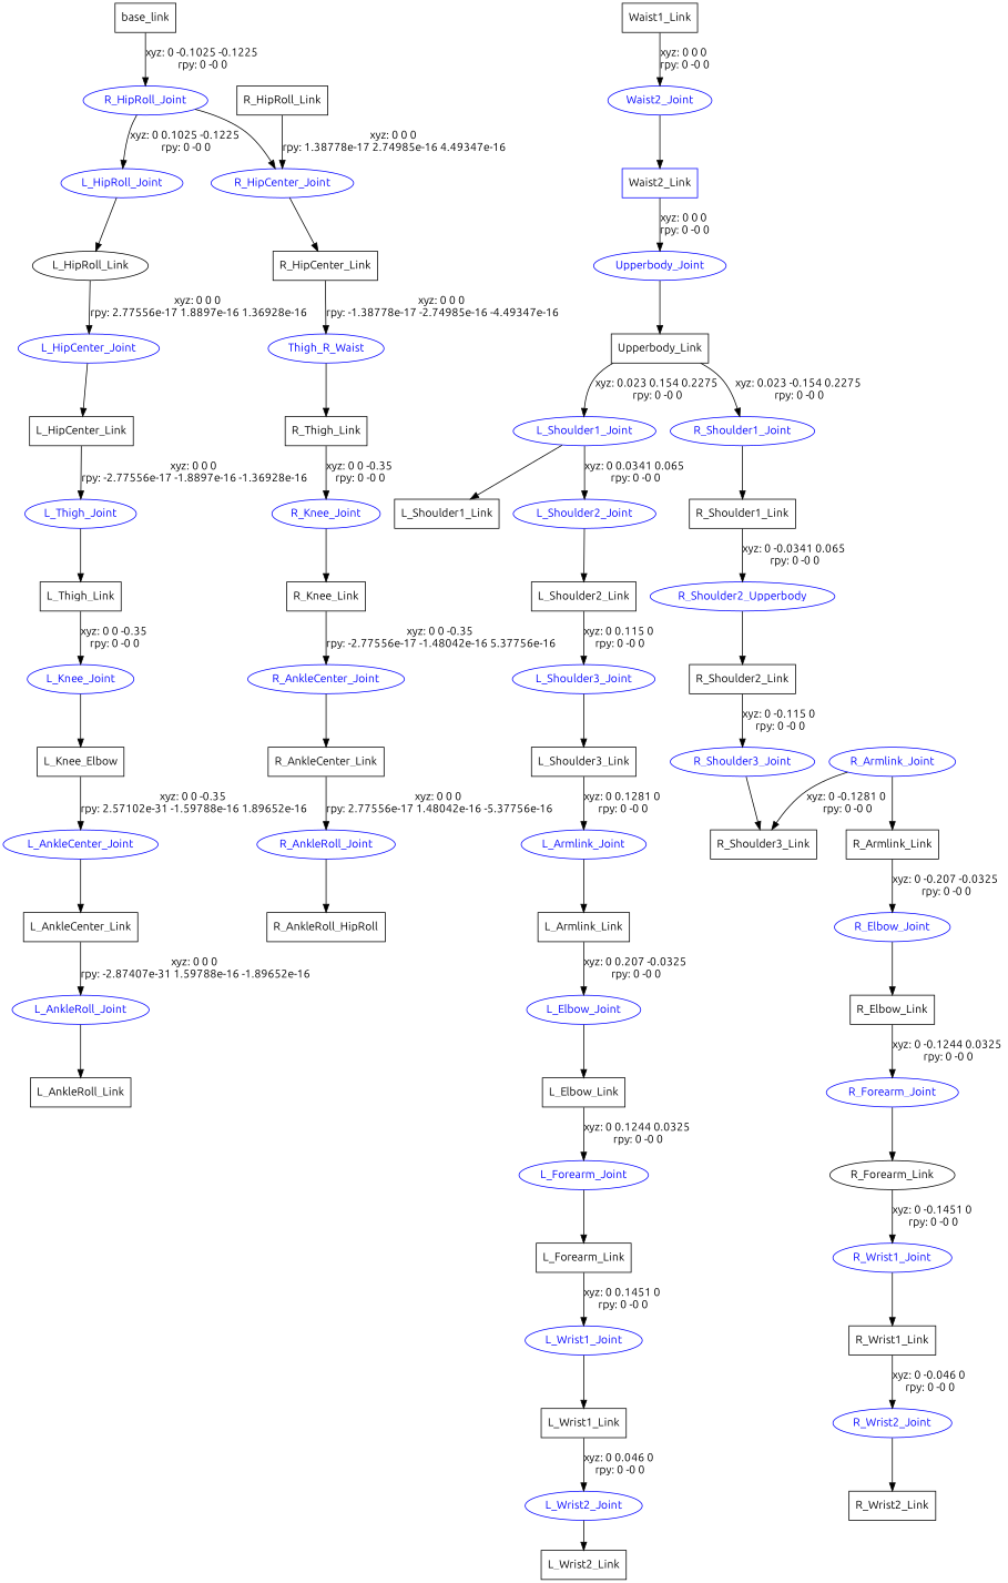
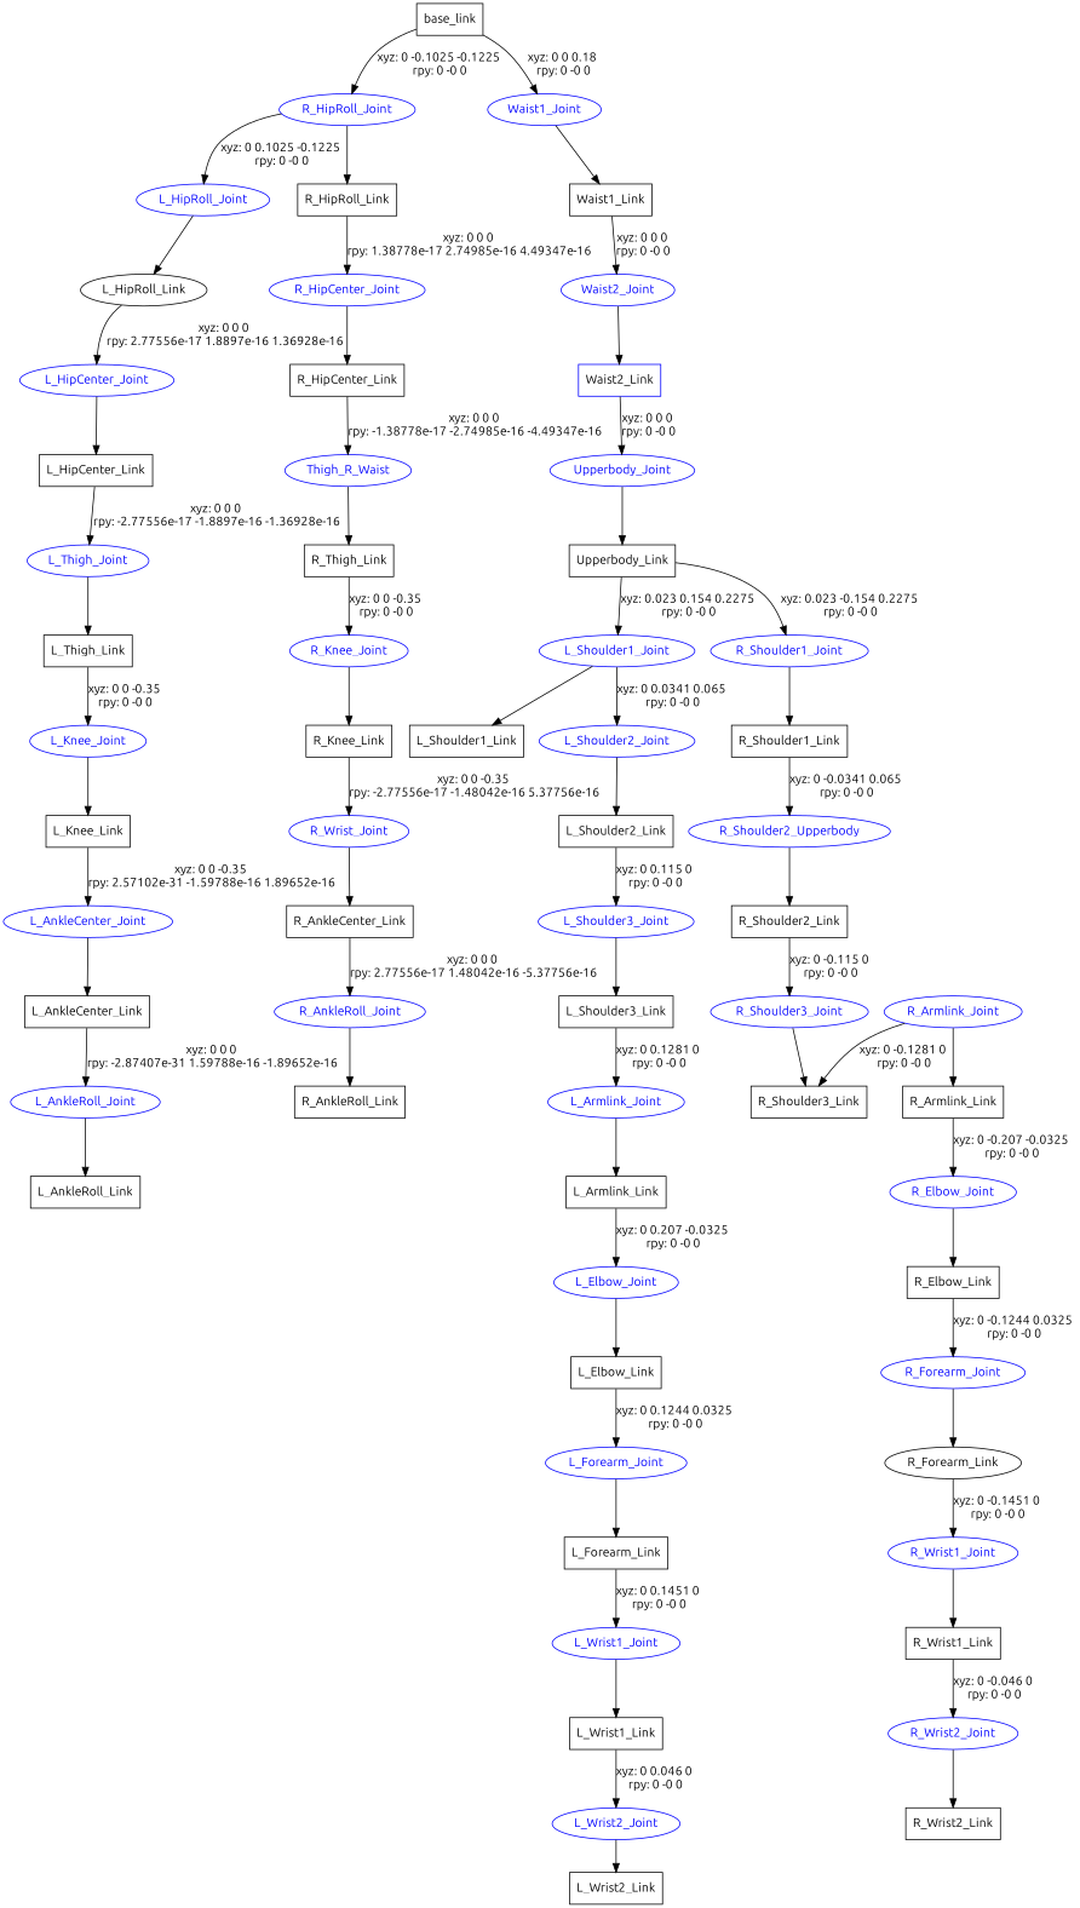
  digraph {
    fontname=Ubuntu
    node [fontname=Ubuntu shape=ellipse color=blue]
    edge [fontname=Ubuntu]
    n1 [label=base_link shape=box color=""]
    R_HipRoll_Joint [fontcolor=blue]
+   Waist1_Joint [fontcolor=blue]
    L_HipRoll_Joint [fontcolor=blue]
    n5 [label=L_HipRoll_Link color=""]
    n6 [label=R_HipRoll_Link shape=box color=""]
    n7 [label=Waist1_Link shape=box color=""]
    L_HipCenter_Joint [fontcolor=blue]
    n9 [label=L_HipCenter_Link shape=box color=""]
    L_Thigh_Joint [fontcolor=blue]
    n11 [label=L_Thigh_Link shape=box color=""]
    L_Knee_Joint [fontcolor=blue]
-   n13 [label=L_Knee_Elbow shape=box color=""]
+   n13 [label=L_Knee_Link shape=box color=""]
    L_AnkleCenter_Joint [fontcolor=blue]
    n15 [label=L_AnkleCenter_Link shape=box color=""]
    L_AnkleRoll_Joint [fontcolor=blue]
    n17 [label=L_AnkleRoll_Link shape=box color=""]
    R_HipCenter_Joint [fontcolor=blue]
    n19 [label=R_HipCenter_Link shape=box color=""]
    n20 [fontcolor=blue label=Thigh_R_Waist]
    n21 [label=R_Thigh_Link shape=box color=""]
    R_Knee_Joint [fontcolor=blue]
    n23 [label=R_Knee_Link shape=box color=""]
-   R_AnkleCenter_Joint [fontcolor=blue]
+   R_AnkleCenter_Joint [fontcolor=blue label=R_Wrist_Joint]
    n25 [label=R_AnkleCenter_Link shape=box color=""]
    R_AnkleRoll_Joint [fontcolor=blue]
-   n27 [label=R_AnkleRoll_HipRoll shape=box color=""]
+   n27 [label=R_AnkleRoll_Link shape=box color=""]
    Waist2_Joint [fontcolor=blue]
    n29 [label=Waist2_Link shape=box]
    Upperbody_Joint [fontcolor=blue]
    n31 [label=Upperbody_Link shape=box color=""]
    L_Shoulder1_Joint [fontcolor=blue]
    R_Shoulder1_Joint [fontcolor=blue]
    n34 [label=L_Shoulder1_Link shape=box color=""]
    L_Shoulder2_Joint [fontcolor=blue]
    n36 [label=R_Shoulder1_Link shape=box color=""]
    n37 [label=L_Shoulder2_Link shape=box color=""]
    L_Shoulder3_Joint [fontcolor=blue]
    n39 [label=L_Shoulder3_Link shape=box color=""]
    L_Armlink_Joint [fontcolor=blue]
    n41 [label=L_Armlink_Link shape=box color=""]
    L_Elbow_Joint [fontcolor=blue]
    n43 [label=L_Elbow_Link shape=box color=""]
    L_Forearm_Joint [fontcolor=blue]
    n45 [label=L_Forearm_Link shape=box color=""]
    L_Wrist1_Joint [fontcolor=blue]
    n47 [label=L_Wrist1_Link shape=box color=""]
    L_Wrist2_Joint [fontcolor=blue]
    n49 [label=L_Wrist2_Link shape=box color=""]
    n50 [fontcolor=blue label=R_Shoulder2_Upperbody]
    n51 [label=R_Shoulder2_Link shape=box color=""]
    R_Shoulder3_Joint [fontcolor=blue]
    n53 [label=R_Shoulder3_Link shape=box color=""]
    R_Armlink_Joint [fontcolor=blue]
    n55 [label=R_Armlink_Link shape=box color=""]
    R_Elbow_Joint [fontcolor=blue]
    n57 [label=R_Elbow_Link shape=box color=""]
    R_Forearm_Joint [fontcolor=blue]
    n59 [label=R_Forearm_Link color=""]
    R_Wrist1_Joint [fontcolor=blue]
    n61 [label=R_Wrist1_Link shape=box color=""]
    R_Wrist2_Joint [fontcolor=blue]
    n63 [label=R_Wrist2_Link shape=box color=""]
    n1 -> R_HipRoll_Joint [label="xyz: 0 -0.1025 -0.1225 \nrpy: 0 -0 0"]
+   n1 -> Waist1_Joint [label="xyz: 0 0 0.18 \nrpy: 0 -0 0"]
    R_HipRoll_Joint -> L_HipRoll_Joint [label="xyz: 0 0.1025 -0.1225 \nrpy: 0 -0 0"]
-   R_HipRoll_Joint -> R_HipCenter_Joint
+   R_HipRoll_Joint -> n6
+   Waist1_Joint -> n7
    L_HipRoll_Joint -> n5
    n5 -> L_HipCenter_Joint [label="xyz: 0 0 0 \nrpy: 2.77556e-17 1.8897e-16 1.36928e-16"]
    n6 -> R_HipCenter_Joint [label="xyz: 0 0 0 \nrpy: 1.38778e-17 2.74985e-16 4.49347e-16"]
    n7 -> Waist2_Joint [label="xyz: 0 0 0 \nrpy: 0 -0 0"]
    L_HipCenter_Joint -> n9
    n9 -> L_Thigh_Joint [label="xyz: 0 0 0 \nrpy: -2.77556e-17 -1.8897e-16 -1.36928e-16"]
    L_Thigh_Joint -> n11
    n11 -> L_Knee_Joint [label="xyz: 0 0 -0.35 \nrpy: 0 -0 0"]
    L_Knee_Joint -> n13
    n13 -> L_AnkleCenter_Joint [label="xyz: 0 0 -0.35 \nrpy: 2.57102e-31 -1.59788e-16 1.89652e-16"]
    L_AnkleCenter_Joint -> n15
    n15 -> L_AnkleRoll_Joint [label="xyz: 0 0 0 \nrpy: -2.87407e-31 1.59788e-16 -1.89652e-16"]
    L_AnkleRoll_Joint -> n17
    R_HipCenter_Joint -> n19
    n19 -> n20 [label="xyz: 0 0 0 \nrpy: -1.38778e-17 -2.74985e-16 -4.49347e-16"]
    n20 -> n21
    n21 -> R_Knee_Joint [label="xyz: 0 0 -0.35 \nrpy: 0 -0 0"]
    R_Knee_Joint -> n23
    n23 -> R_AnkleCenter_Joint [label="xyz: 0 0 -0.35 \nrpy: -2.77556e-17 -1.48042e-16 5.37756e-16"]
    R_AnkleCenter_Joint -> n25
    n25 -> R_AnkleRoll_Joint [label="xyz: 0 0 0 \nrpy: 2.77556e-17 1.48042e-16 -5.37756e-16"]
    R_AnkleRoll_Joint -> n27
    Waist2_Joint -> n29
    n29 -> Upperbody_Joint [label="xyz: 0 0 0 \nrpy: 0 -0 0"]
    Upperbody_Joint -> n31
    n31 -> L_Shoulder1_Joint [label="xyz: 0.023 0.154 0.2275 \nrpy: 0 -0 0"]
    n31 -> R_Shoulder1_Joint [label="xyz: 0.023 -0.154 0.2275 \nrpy: 0 -0 0"]
    L_Shoulder1_Joint -> n34
    L_Shoulder1_Joint -> L_Shoulder2_Joint [label="xyz: 0 0.0341 0.065 \nrpy: 0 -0 0"]
    R_Shoulder1_Joint -> n36
    L_Shoulder2_Joint -> n37
    n36 -> n50 [label="xyz: 0 -0.0341 0.065 \nrpy: 0 -0 0"]
    n37 -> L_Shoulder3_Joint [label="xyz: 0 0.115 0 \nrpy: 0 -0 0"]
    L_Shoulder3_Joint -> n39
    n39 -> L_Armlink_Joint [label="xyz: 0 0.1281 0 \nrpy: 0 -0 0"]
    L_Armlink_Joint -> n41
    n41 -> L_Elbow_Joint [label="xyz: 0 0.207 -0.0325 \nrpy: 0 -0 0"]
    L_Elbow_Joint -> n43
    n43 -> L_Forearm_Joint [label="xyz: 0 0.1244 0.0325 \nrpy: 0 -0 0"]
    L_Forearm_Joint -> n45
    n45 -> L_Wrist1_Joint [label="xyz: 0 0.1451 0 \nrpy: 0 -0 0"]
    L_Wrist1_Joint -> n47
    n47 -> L_Wrist2_Joint [label="xyz: 0 0.046 0 \nrpy: 0 -0 0"]
    L_Wrist2_Joint -> n49
    n50 -> n51
    n51 -> R_Shoulder3_Joint [label="xyz: 0 -0.115 0 \nrpy: 0 -0 0"]
    R_Shoulder3_Joint -> n53
    R_Armlink_Joint -> n53 [label="xyz: 0 -0.1281 0 \nrpy: 0 -0 0"]
    R_Armlink_Joint -> n55
    n55 -> R_Elbow_Joint [label="xyz: 0 -0.207 -0.0325 \nrpy: 0 -0 0"]
    R_Elbow_Joint -> n57
    n57 -> R_Forearm_Joint [label="xyz: 0 -0.1244 0.0325 \nrpy: 0 -0 0"]
    R_Forearm_Joint -> n59
    n59 -> R_Wrist1_Joint [label="xyz: 0 -0.1451 0 \nrpy: 0 -0 0"]
    R_Wrist1_Joint -> n61
    n61 -> R_Wrist2_Joint [label="xyz: 0 -0.046 0 \nrpy: 0 -0 0"]
    R_Wrist2_Joint -> n63
  }
